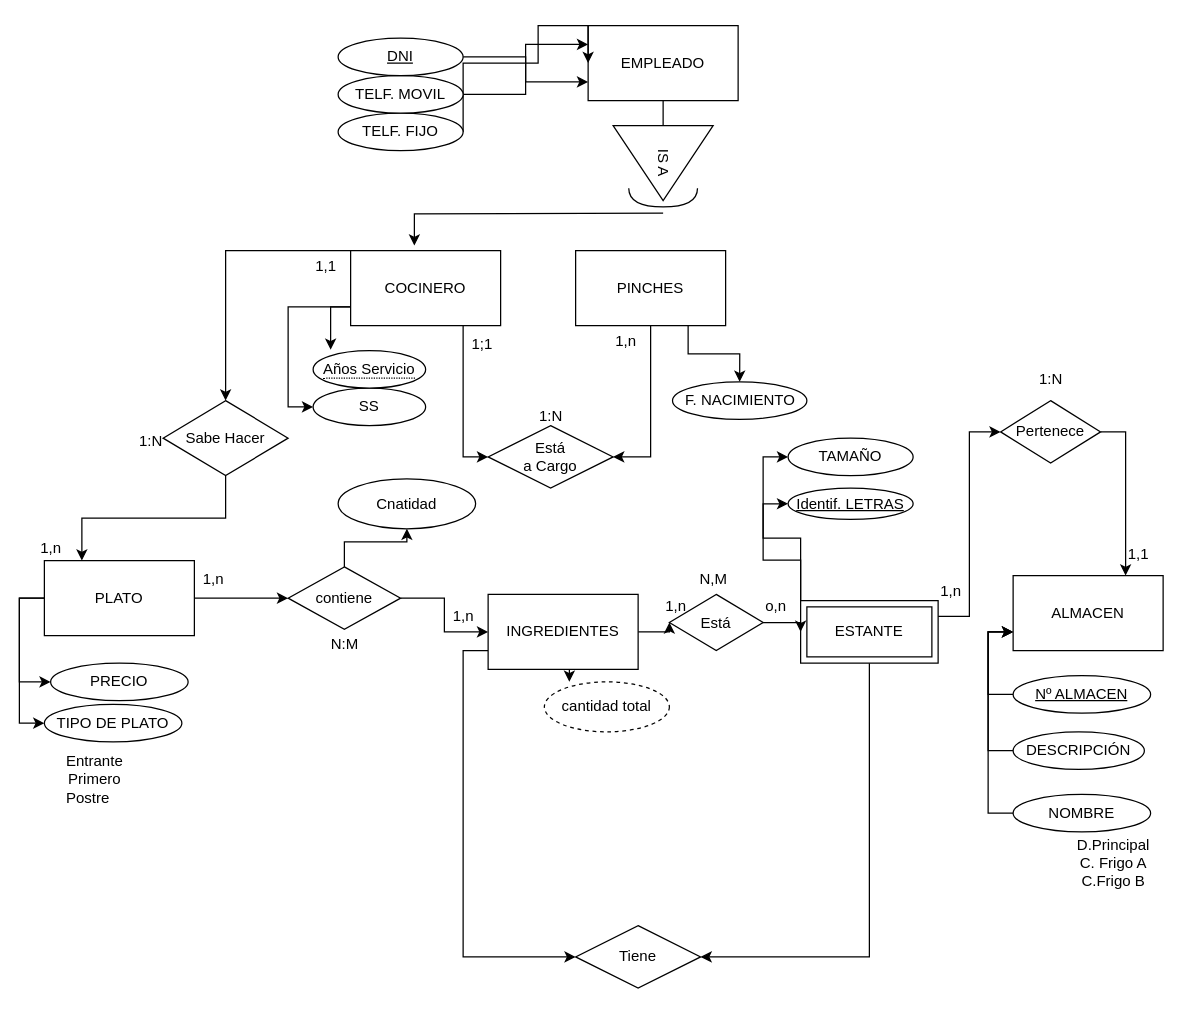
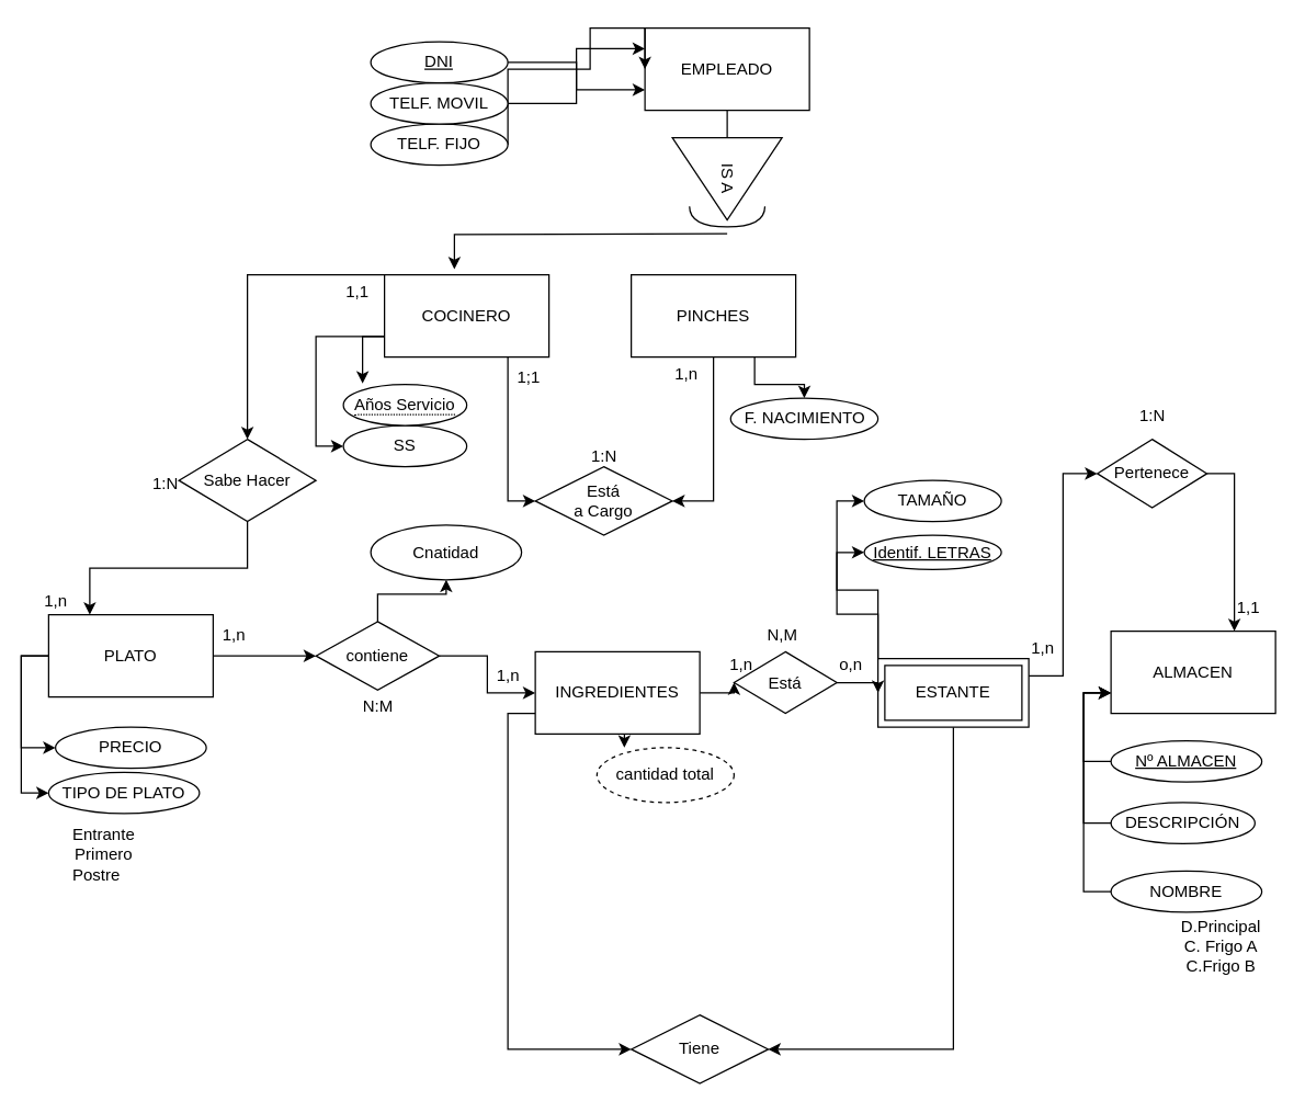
  <mxCell id="0" />
  <mxCell id="1" parent="0" />
  <mxCell id="2" value="EMPLEADO" style="rounded=0;whiteSpace=wrap;html=1;" parent="1" vertex="1"><mxGeometry x="470" y="20" width="120" height="60" as="geometry" /></mxCell>
  <mxCell id="3" style="edgeStyle=orthogonalEdgeStyle;rounded=0;orthogonalLoop=1;jettySize=auto;html=1;exitX=1;exitY=0.5;exitDx=0;exitDy=0;entryX=0;entryY=0.5;entryDx=0;entryDy=0;" parent="1" source="4" target="2" edge="1"><mxGeometry relative="1" as="geometry"><Array as="points"><mxPoint x="370" y="50" /><mxPoint x="430" y="50" /><mxPoint x="430" y="20" /></Array></mxGeometry></mxCell>
  <mxCell id="4" value="TELF. FIJO" style="ellipse;whiteSpace=wrap;html=1;" parent="1" vertex="1"><mxGeometry x="270" y="90" width="100" height="30" as="geometry" /></mxCell>
  <mxCell id="5" style="edgeStyle=orthogonalEdgeStyle;rounded=0;orthogonalLoop=1;jettySize=auto;html=1;exitX=1;exitY=0.5;exitDx=0;exitDy=0;entryX=0;entryY=0.25;entryDx=0;entryDy=0;" parent="1" source="6" target="2" edge="1"><mxGeometry relative="1" as="geometry" /></mxCell>
  <mxCell id="6" value="TELF. MOVIL" style="ellipse;whiteSpace=wrap;html=1;" parent="1" vertex="1"><mxGeometry x="270" y="60" width="100" height="30" as="geometry" /></mxCell>
  <mxCell id="7" style="edgeStyle=orthogonalEdgeStyle;rounded=0;orthogonalLoop=1;jettySize=auto;html=1;exitX=1;exitY=0.5;exitDx=0;exitDy=0;entryX=0;entryY=0.75;entryDx=0;entryDy=0;" parent="1" source="8" target="2" edge="1"><mxGeometry relative="1" as="geometry" /></mxCell>
  <mxCell id="8" value="&lt;u&gt;DNI&lt;/u&gt;" style="ellipse;whiteSpace=wrap;html=1;" parent="1" vertex="1"><mxGeometry x="270" y="30" width="100" height="30" as="geometry" /></mxCell>
  <mxCell id="9" style="edgeStyle=orthogonalEdgeStyle;rounded=0;orthogonalLoop=1;jettySize=auto;html=1;exitX=0.75;exitY=1;exitDx=0;exitDy=0;entryX=0;entryY=0.5;entryDx=0;entryDy=0;" parent="1" source="11" target="44" edge="1"><mxGeometry relative="1" as="geometry" /></mxCell>
  <mxCell id="10" style="edgeStyle=orthogonalEdgeStyle;rounded=0;orthogonalLoop=1;jettySize=auto;html=1;exitX=0;exitY=0.75;exitDx=0;exitDy=0;entryX=0;entryY=0.5;entryDx=0;entryDy=0;" parent="1" source="11" target="49" edge="1"><mxGeometry relative="1" as="geometry" /></mxCell>
  <mxCell id="11" value="COCINERO" style="rounded=0;whiteSpace=wrap;html=1;" parent="1" vertex="1"><mxGeometry x="280" y="200" width="120" height="60" as="geometry" /></mxCell>
  <mxCell id="12" style="edgeStyle=orthogonalEdgeStyle;rounded=0;orthogonalLoop=1;jettySize=auto;html=1;exitX=0.75;exitY=1;exitDx=0;exitDy=0;entryX=0.5;entryY=0;entryDx=0;entryDy=0;" parent="1" source="14" target="15" edge="1"><mxGeometry relative="1" as="geometry" /></mxCell>
  <mxCell id="13" style="edgeStyle=orthogonalEdgeStyle;rounded=0;orthogonalLoop=1;jettySize=auto;html=1;exitX=0.5;exitY=1;exitDx=0;exitDy=0;entryX=1;entryY=0.5;entryDx=0;entryDy=0;" parent="1" source="14" target="44" edge="1"><mxGeometry relative="1" as="geometry" /></mxCell>
  <mxCell id="14" value="PINCHES" style="rounded=0;whiteSpace=wrap;html=1;" parent="1" vertex="1"><mxGeometry x="460" y="200" width="120" height="60" as="geometry" /></mxCell>
- <mxCell id="15" value="F. NACIMIENTO" style="ellipse;whiteSpace=wrap;html=1;" parent="1" vertex="1"><mxGeometry x="537.5" y="305" width="107.5" height="30" as="geometry" /></mxCell>
+ <mxCell id="15" value="F. NACIMIENTO" style="ellipse;whiteSpace=wrap;html=1;" parent="1" vertex="1"><mxGeometry x="532.5" y="290" width="107.5" height="30" as="geometry" /></mxCell>
  <mxCell id="16" style="edgeStyle=orthogonalEdgeStyle;rounded=0;orthogonalLoop=1;jettySize=auto;html=1;exitX=0;exitY=0.75;exitDx=0;exitDy=0;entryX=0.44;entryY=-0.025;entryDx=0;entryDy=0;entryPerimeter=0;" parent="1" source="11" edge="1"><mxGeometry relative="1" as="geometry"><mxPoint x="264" y="279.25" as="targetPoint" /></mxGeometry></mxCell>
  <mxCell id="17" style="edgeStyle=orthogonalEdgeStyle;rounded=0;orthogonalLoop=1;jettySize=auto;html=1;entryX=0.425;entryY=-0.067;entryDx=0;entryDy=0;entryPerimeter=0;" parent="1" target="11" edge="1"><mxGeometry relative="1" as="geometry"><mxPoint x="530" y="170" as="sourcePoint" /></mxGeometry></mxCell>
  <mxCell id="18" style="edgeStyle=orthogonalEdgeStyle;rounded=0;orthogonalLoop=1;jettySize=auto;html=1;exitX=0;exitY=0.5;exitDx=0;exitDy=0;entryX=0;entryY=0.5;entryDx=0;entryDy=0;" parent="1" source="21" target="23" edge="1"><mxGeometry relative="1" as="geometry" /></mxCell>
  <mxCell id="19" style="edgeStyle=orthogonalEdgeStyle;rounded=0;orthogonalLoop=1;jettySize=auto;html=1;exitX=0;exitY=0.5;exitDx=0;exitDy=0;entryX=0;entryY=0.5;entryDx=0;entryDy=0;" parent="1" source="21" target="22" edge="1"><mxGeometry relative="1" as="geometry" /></mxCell>
  <mxCell id="20" style="edgeStyle=orthogonalEdgeStyle;rounded=0;orthogonalLoop=1;jettySize=auto;html=1;exitX=1;exitY=0.5;exitDx=0;exitDy=0;entryX=0;entryY=0.5;entryDx=0;entryDy=0;" parent="1" source="73" target="59" edge="1"><mxGeometry relative="1" as="geometry" /></mxCell>
  <mxCell id="21" value="PLATO" style="rounded=0;whiteSpace=wrap;html=1;" parent="1" vertex="1"><mxGeometry x="35" y="448" width="120" height="60" as="geometry" /></mxCell>
  <mxCell id="22" value="TIPO DE PLATO" style="ellipse;whiteSpace=wrap;html=1;" parent="1" vertex="1"><mxGeometry x="35" y="563" width="110" height="30" as="geometry" /></mxCell>
  <mxCell id="23" value="PRECIO" style="ellipse;whiteSpace=wrap;html=1;" parent="1" vertex="1"><mxGeometry x="40" y="530" width="110" height="30" as="geometry" /></mxCell>
  <mxCell id="24" style="edgeStyle=orthogonalEdgeStyle;rounded=0;orthogonalLoop=1;jettySize=auto;html=1;exitX=0.25;exitY=1;exitDx=0;exitDy=0;" parent="1" source="59" edge="1"><mxGeometry relative="1" as="geometry"><mxPoint x="397.5" y="490" as="sourcePoint" /><mxPoint x="455" y="545" as="targetPoint" /></mxGeometry></mxCell>
  <mxCell id="25" style="edgeStyle=orthogonalEdgeStyle;rounded=0;orthogonalLoop=1;jettySize=auto;html=1;exitX=0;exitY=0;exitDx=0;exitDy=0;entryX=0;entryY=0.5;entryDx=0;entryDy=0;" parent="1" source="29" target="39" edge="1"><mxGeometry relative="1" as="geometry" /></mxCell>
  <mxCell id="26" style="edgeStyle=orthogonalEdgeStyle;rounded=0;orthogonalLoop=1;jettySize=auto;html=1;exitX=0;exitY=0;exitDx=0;exitDy=0;entryX=0;entryY=0.5;entryDx=0;entryDy=0;" parent="1" source="29" target="40" edge="1"><mxGeometry relative="1" as="geometry" /></mxCell>
  <mxCell id="27" style="edgeStyle=orthogonalEdgeStyle;rounded=0;orthogonalLoop=1;jettySize=auto;html=1;exitX=0.5;exitY=1;exitDx=0;exitDy=0;entryX=1;entryY=0.5;entryDx=0;entryDy=0;" parent="1" source="29" target="45" edge="1"><mxGeometry relative="1" as="geometry" /></mxCell>
  <mxCell id="28" style="edgeStyle=orthogonalEdgeStyle;rounded=0;orthogonalLoop=1;jettySize=auto;html=1;exitX=1;exitY=0.25;exitDx=0;exitDy=0;entryX=0;entryY=0.5;entryDx=0;entryDy=0;" parent="1" source="29" target="58" edge="1"><mxGeometry relative="1" as="geometry" /></mxCell>
  <mxCell id="29" value="ESTANTE" style="shape=ext;margin=3;double=1;whiteSpace=wrap;html=1;align=center;" parent="1" vertex="1"><mxGeometry x="640" y="480" width="110" height="50" as="geometry" /></mxCell>
  <mxCell id="30" style="edgeStyle=orthogonalEdgeStyle;rounded=0;orthogonalLoop=1;jettySize=auto;html=1;exitX=0;exitY=0.5;exitDx=0;exitDy=0;entryX=0;entryY=0.75;entryDx=0;entryDy=0;" parent="1" source="31" target="37" edge="1"><mxGeometry relative="1" as="geometry" /></mxCell>
  <mxCell id="31" value="&lt;u&gt;Nº ALMACEN&lt;/u&gt;" style="ellipse;whiteSpace=wrap;html=1;" parent="1" vertex="1"><mxGeometry x="810" y="540" width="110" height="30" as="geometry" /></mxCell>
  <mxCell id="32" style="edgeStyle=orthogonalEdgeStyle;rounded=0;orthogonalLoop=1;jettySize=auto;html=1;exitX=0;exitY=0.5;exitDx=0;exitDy=0;entryX=0;entryY=0.75;entryDx=0;entryDy=0;" parent="1" source="33" target="37" edge="1"><mxGeometry relative="1" as="geometry" /></mxCell>
  <mxCell id="33" value="NOMBRE" style="ellipse;whiteSpace=wrap;html=1;" parent="1" vertex="1"><mxGeometry x="810" y="635" width="110" height="30" as="geometry" /></mxCell>
  <mxCell id="34" style="edgeStyle=orthogonalEdgeStyle;rounded=0;orthogonalLoop=1;jettySize=auto;html=1;exitX=0;exitY=0.5;exitDx=0;exitDy=0;entryX=0;entryY=0.75;entryDx=0;entryDy=0;" parent="1" source="35" target="37" edge="1"><mxGeometry relative="1" as="geometry" /></mxCell>
  <mxCell id="35" value="DESCRIPCIÓN" style="ellipse;whiteSpace=wrap;html=1;" parent="1" vertex="1"><mxGeometry x="810" y="585" width="105" height="30" as="geometry" /></mxCell>
  <mxCell id="36" style="edgeStyle=orthogonalEdgeStyle;rounded=0;orthogonalLoop=1;jettySize=auto;html=1;exitX=0;exitY=0.75;exitDx=0;exitDy=0;entryX=0;entryY=0.5;entryDx=0;entryDy=0;" parent="1" source="59" target="45" edge="1"><mxGeometry relative="1" as="geometry" /></mxCell>
  <mxCell id="37" value="ALMACEN" style="rounded=0;whiteSpace=wrap;html=1;" parent="1" vertex="1"><mxGeometry x="810" y="460" width="120" height="60" as="geometry" /></mxCell>
  <mxCell id="38" value="D.Principal&lt;br&gt;C. Frigo A&lt;br&gt;C.Frigo B" style="text;html=1;align=center;verticalAlign=middle;resizable=0;points=[];autosize=1;strokeColor=none;fillColor=none;" parent="1" vertex="1"><mxGeometry x="850" y="660" width="80" height="60" as="geometry" /></mxCell>
  <mxCell id="39" value="TAMAÑO" style="ellipse;whiteSpace=wrap;html=1;" parent="1" vertex="1"><mxGeometry x="630" y="350" width="100" height="30" as="geometry" /></mxCell>
  <mxCell id="40" value="&lt;u&gt;Identif. LETRAS&lt;/u&gt;" style="ellipse;whiteSpace=wrap;html=1;" parent="1" vertex="1"><mxGeometry x="630" y="390" width="100" height="25" as="geometry" /></mxCell>
  <mxCell id="41" value="" style="edgeStyle=orthogonalEdgeStyle;rounded=0;orthogonalLoop=1;jettySize=auto;html=1;exitX=0;exitY=0;exitDx=0;exitDy=0;entryX=0.5;entryY=0;entryDx=0;entryDy=0;" parent="1" source="11" target="43" edge="1"><mxGeometry relative="1" as="geometry"><mxPoint x="280" y="200" as="sourcePoint" /><mxPoint x="200" y="430" as="targetPoint" /><Array as="points"><mxPoint x="180" y="200" /></Array></mxGeometry></mxCell>
  <mxCell id="42" style="edgeStyle=orthogonalEdgeStyle;rounded=0;orthogonalLoop=1;jettySize=auto;html=1;exitX=0.5;exitY=1;exitDx=0;exitDy=0;entryX=0.25;entryY=0;entryDx=0;entryDy=0;" parent="1" source="43" target="21" edge="1"><mxGeometry relative="1" as="geometry" /></mxCell>
  <mxCell id="43" value="Sabe Hacer" style="rhombus;whiteSpace=wrap;html=1;" parent="1" vertex="1"><mxGeometry y="320" width="100" height="60" as="geometry" x="130" /></mxCell>
  <mxCell id="44" value="Está&lt;br&gt;a Cargo" style="rhombus;whiteSpace=wrap;html=1;" parent="1" vertex="1"><mxGeometry x="390" y="340" width="100" height="50" as="geometry" /></mxCell>
  <mxCell id="45" value="Tiene" style="rhombus;whiteSpace=wrap;html=1;" parent="1" vertex="1"><mxGeometry x="460" y="740" width="100" height="50" as="geometry" /></mxCell>
  <mxCell id="46" style="edgeStyle=orthogonalEdgeStyle;rounded=0;orthogonalLoop=1;jettySize=auto;html=1;exitX=0.5;exitY=1;exitDx=0;exitDy=0;" parent="1" source="31" target="31" edge="1"><mxGeometry relative="1" as="geometry" /></mxCell>
  <mxCell id="47" value="" style="edgeStyle=orthogonalEdgeStyle;rounded=0;orthogonalLoop=1;jettySize=auto;html=1;exitX=0.5;exitY=1;exitDx=0;exitDy=0;entryX=0.5;entryY=0;entryDx=0;entryDy=0;" parent="1" source="2" target="48" edge="1"><mxGeometry relative="1" as="geometry"><mxPoint x="530" as="sourcePoint" y="50" /><mxPoint x="670" y="200" as="targetPoint" /><Array as="points" /></mxGeometry></mxCell>
  <mxCell id="48" value="IS A" style="triangle;whiteSpace=wrap;html=1;rotation=90;" parent="1" vertex="1"><mxGeometry x="500" y="90" width="60" height="80" as="geometry" /></mxCell>
  <mxCell id="49" value="SS" style="ellipse;whiteSpace=wrap;html=1;" parent="1" vertex="1"><mxGeometry x="250" y="310" width="90" height="30" as="geometry" /></mxCell>
  <mxCell id="50" value="&lt;span style=&quot;border-bottom: 1px dotted&quot;&gt;Años Servicio&lt;/span&gt;" style="ellipse;whiteSpace=wrap;html=1;align=center;" parent="1" vertex="1"><mxGeometry x="250" y="280" width="90" height="30" as="geometry" /></mxCell>
  <mxCell id="51" value="Entrante&lt;br&gt;Primero&lt;br&gt;&lt;div style=&quot;text-align: left;&quot;&gt;&lt;span style=&quot;background-color: initial;&quot;&gt;Postre&lt;/span&gt;&lt;/div&gt;" style="text;html=1;align=center;verticalAlign=middle;resizable=0;points=[];autosize=1;strokeColor=none;fillColor=none;" parent="1" vertex="1"><mxGeometry x="40" y="593" width="70" height="60" as="geometry" /></mxCell>
  <mxCell id="52" style="edgeStyle=orthogonalEdgeStyle;rounded=0;orthogonalLoop=1;jettySize=auto;html=1;exitX=0.5;exitY=0;exitDx=0;exitDy=0;entryX=0.5;entryY=1;entryDx=0;entryDy=0;" parent="1" source="73" target="53" edge="1"><mxGeometry relative="1" as="geometry" /></mxCell>
  <mxCell id="53" value="Cnatidad" style="ellipse;whiteSpace=wrap;html=1;" parent="1" vertex="1"><mxGeometry x="270" y="382.5" width="110" height="40" as="geometry" /></mxCell>
  <mxCell id="54" value="" style="edgeStyle=orthogonalEdgeStyle;rounded=0;orthogonalLoop=1;jettySize=auto;html=1;exitX=1;exitY=0.5;exitDx=0;exitDy=0;entryX=0;entryY=0.5;entryDx=0;entryDy=0;" parent="1" source="59" target="56" edge="1"><mxGeometry relative="1" as="geometry"><mxPoint x="500" y="465" as="sourcePoint" /><mxPoint x="650" y="465" as="targetPoint" /></mxGeometry></mxCell>
  <mxCell id="55" style="edgeStyle=orthogonalEdgeStyle;rounded=0;orthogonalLoop=1;jettySize=auto;html=1;exitX=1;exitY=0.5;exitDx=0;exitDy=0;entryX=0;entryY=0.5;entryDx=0;entryDy=0;" parent="1" source="56" target="29" edge="1"><mxGeometry relative="1" as="geometry" /></mxCell>
  <mxCell id="56" value="Está" style="rhombus;whiteSpace=wrap;html=1;" parent="1" vertex="1"><mxGeometry x="535" y="475" width="75" height="45" as="geometry" /></mxCell>
  <mxCell id="57" style="edgeStyle=orthogonalEdgeStyle;rounded=0;orthogonalLoop=1;jettySize=auto;html=1;exitX=1;exitY=0.5;exitDx=0;exitDy=0;entryX=0.75;entryY=0;entryDx=0;entryDy=0;" parent="1" source="58" target="37" edge="1"><mxGeometry relative="1" as="geometry" /></mxCell>
  <mxCell id="58" value="Pertenece" style="rhombus;whiteSpace=wrap;html=1;" parent="1" vertex="1"><mxGeometry x="800" y="320" width="80" height="50" as="geometry" /></mxCell>
  <mxCell id="59" value="INGREDIENTES" style="rounded=0;whiteSpace=wrap;html=1;" parent="1" vertex="1"><mxGeometry x="390" y="475" width="120" height="60" as="geometry" /></mxCell>
  <mxCell id="60" value="cantidad total" style="ellipse;whiteSpace=wrap;html=1;align=center;dashed=1;" parent="1" vertex="1"><mxGeometry x="435" y="545" width="100" height="40" as="geometry" /></mxCell>
  <mxCell id="61" value="1:N&lt;br&gt;" style="text;html=1;align=center;verticalAlign=middle;resizable=0;points=[];autosize=1;strokeColor=none;fillColor=none;" parent="1" vertex="1"><mxGeometry x="100" y="338" width="40" height="30" as="geometry" /></mxCell>
  <mxCell id="62" value="1,n" style="text;html=1;align=center;verticalAlign=middle;resizable=0;points=[];autosize=1;strokeColor=none;fillColor=none;" parent="1" vertex="1"><mxGeometry x="20" y="422.5" width="40" height="30" as="geometry" /></mxCell>
  <mxCell id="63" value="N:M" style="text;html=1;align=center;verticalAlign=middle;resizable=0;points=[];autosize=1;strokeColor=none;fillColor=none;" parent="1" vertex="1"><mxGeometry x="250" y="500" width="50" height="30" as="geometry" /></mxCell>
  <mxCell id="64" value="1:N" style="text;html=1;align=center;verticalAlign=middle;resizable=0;points=[];autosize=1;strokeColor=none;fillColor=none;" parent="1" vertex="1"><mxGeometry x="420" y="318" width="40" height="30" as="geometry" /></mxCell>
  <mxCell id="65" value="1,n" style="text;html=1;align=center;verticalAlign=middle;resizable=0;points=[];autosize=1;strokeColor=none;fillColor=none;" parent="1" vertex="1"><mxGeometry x="480" y="258" width="40" height="30" as="geometry" /></mxCell>
  <mxCell id="66" value="1;1" style="text;html=1;align=center;verticalAlign=middle;resizable=0;points=[];autosize=1;strokeColor=none;fillColor=none;" parent="1" vertex="1"><mxGeometry x="365" y="260" width="40" height="30" as="geometry" /></mxCell>
  <mxCell id="67" value="1,1" style="text;html=1;align=center;verticalAlign=middle;resizable=0;points=[];autosize=1;strokeColor=none;fillColor=none;" parent="1" vertex="1"><mxGeometry x="240" y="198" width="40" height="30" as="geometry" /></mxCell>
  <mxCell id="68" value="1,n" style="text;html=1;align=center;verticalAlign=middle;resizable=0;points=[];autosize=1;strokeColor=none;fillColor=none;" parent="1" vertex="1"><mxGeometry x="520" y="470" width="40" height="30" as="geometry" /></mxCell>
  <mxCell id="69" value="1,n" style="text;html=1;align=center;verticalAlign=middle;resizable=0;points=[];autosize=1;strokeColor=none;fillColor=none;" parent="1" vertex="1"><mxGeometry x="350" y="478" width="40" height="30" as="geometry" /></mxCell>
  <mxCell id="70" value="N,M" style="text;html=1;align=center;verticalAlign=middle;resizable=0;points=[];autosize=1;strokeColor=none;fillColor=none;" parent="1" vertex="1"><mxGeometry x="545" y="448" width="50" height="30" as="geometry" /></mxCell>
  <mxCell id="71" value="o,n" style="text;html=1;align=center;verticalAlign=middle;resizable=0;points=[];autosize=1;strokeColor=none;fillColor=none;" parent="1" vertex="1"><mxGeometry x="600" y="470" width="40" height="30" as="geometry" /></mxCell>
  <mxCell id="72" value="" style="edgeStyle=orthogonalEdgeStyle;rounded=0;orthogonalLoop=1;jettySize=auto;html=1;exitX=1;exitY=0.5;exitDx=0;exitDy=0;entryX=0;entryY=0.5;entryDx=0;entryDy=0;" parent="1" source="21" target="73" edge="1"><mxGeometry relative="1" as="geometry"><mxPoint x="155" y="478" as="sourcePoint" /><mxPoint x="405" y="505" as="targetPoint" /></mxGeometry></mxCell>
  <mxCell id="73" value="contiene" style="rhombus;whiteSpace=wrap;html=1;" parent="1" vertex="1"><mxGeometry x="230" y="453" width="90" height="50" as="geometry" /></mxCell>
  <mxCell id="74" value="1:N" style="text;html=1;align=center;verticalAlign=middle;resizable=0;points=[];autosize=1;strokeColor=none;fillColor=none;" parent="1" vertex="1"><mxGeometry x="820" y="288" width="40" height="30" as="geometry" /></mxCell>
  <mxCell id="75" value="1,n" style="text;html=1;align=center;verticalAlign=middle;resizable=0;points=[];autosize=1;strokeColor=none;fillColor=none;" parent="1" vertex="1"><mxGeometry x="740" y="458" width="40" height="30" as="geometry" /></mxCell>
  <mxCell id="76" value="1,1" style="text;html=1;align=center;verticalAlign=middle;resizable=0;points=[];autosize=1;strokeColor=none;fillColor=none;" parent="1" vertex="1"><mxGeometry x="890" y="428" width="40" height="30" as="geometry" /></mxCell>
  <mxCell id="77" value="1,n" style="text;html=1;align=center;verticalAlign=middle;resizable=0;points=[];autosize=1;strokeColor=none;fillColor=none;" parent="1" vertex="1"><mxGeometry x="150" y="448" width="40" height="30" as="geometry" /></mxCell>
  <mxCell id="78" value="" style="shape=requiredInterface;html=1;verticalLabelPosition=bottom;sketch=0;direction=south;" vertex="1" parent="1"><mxGeometry x="502.5" y="150" width="55" height="15" as="geometry" /></mxCell>
